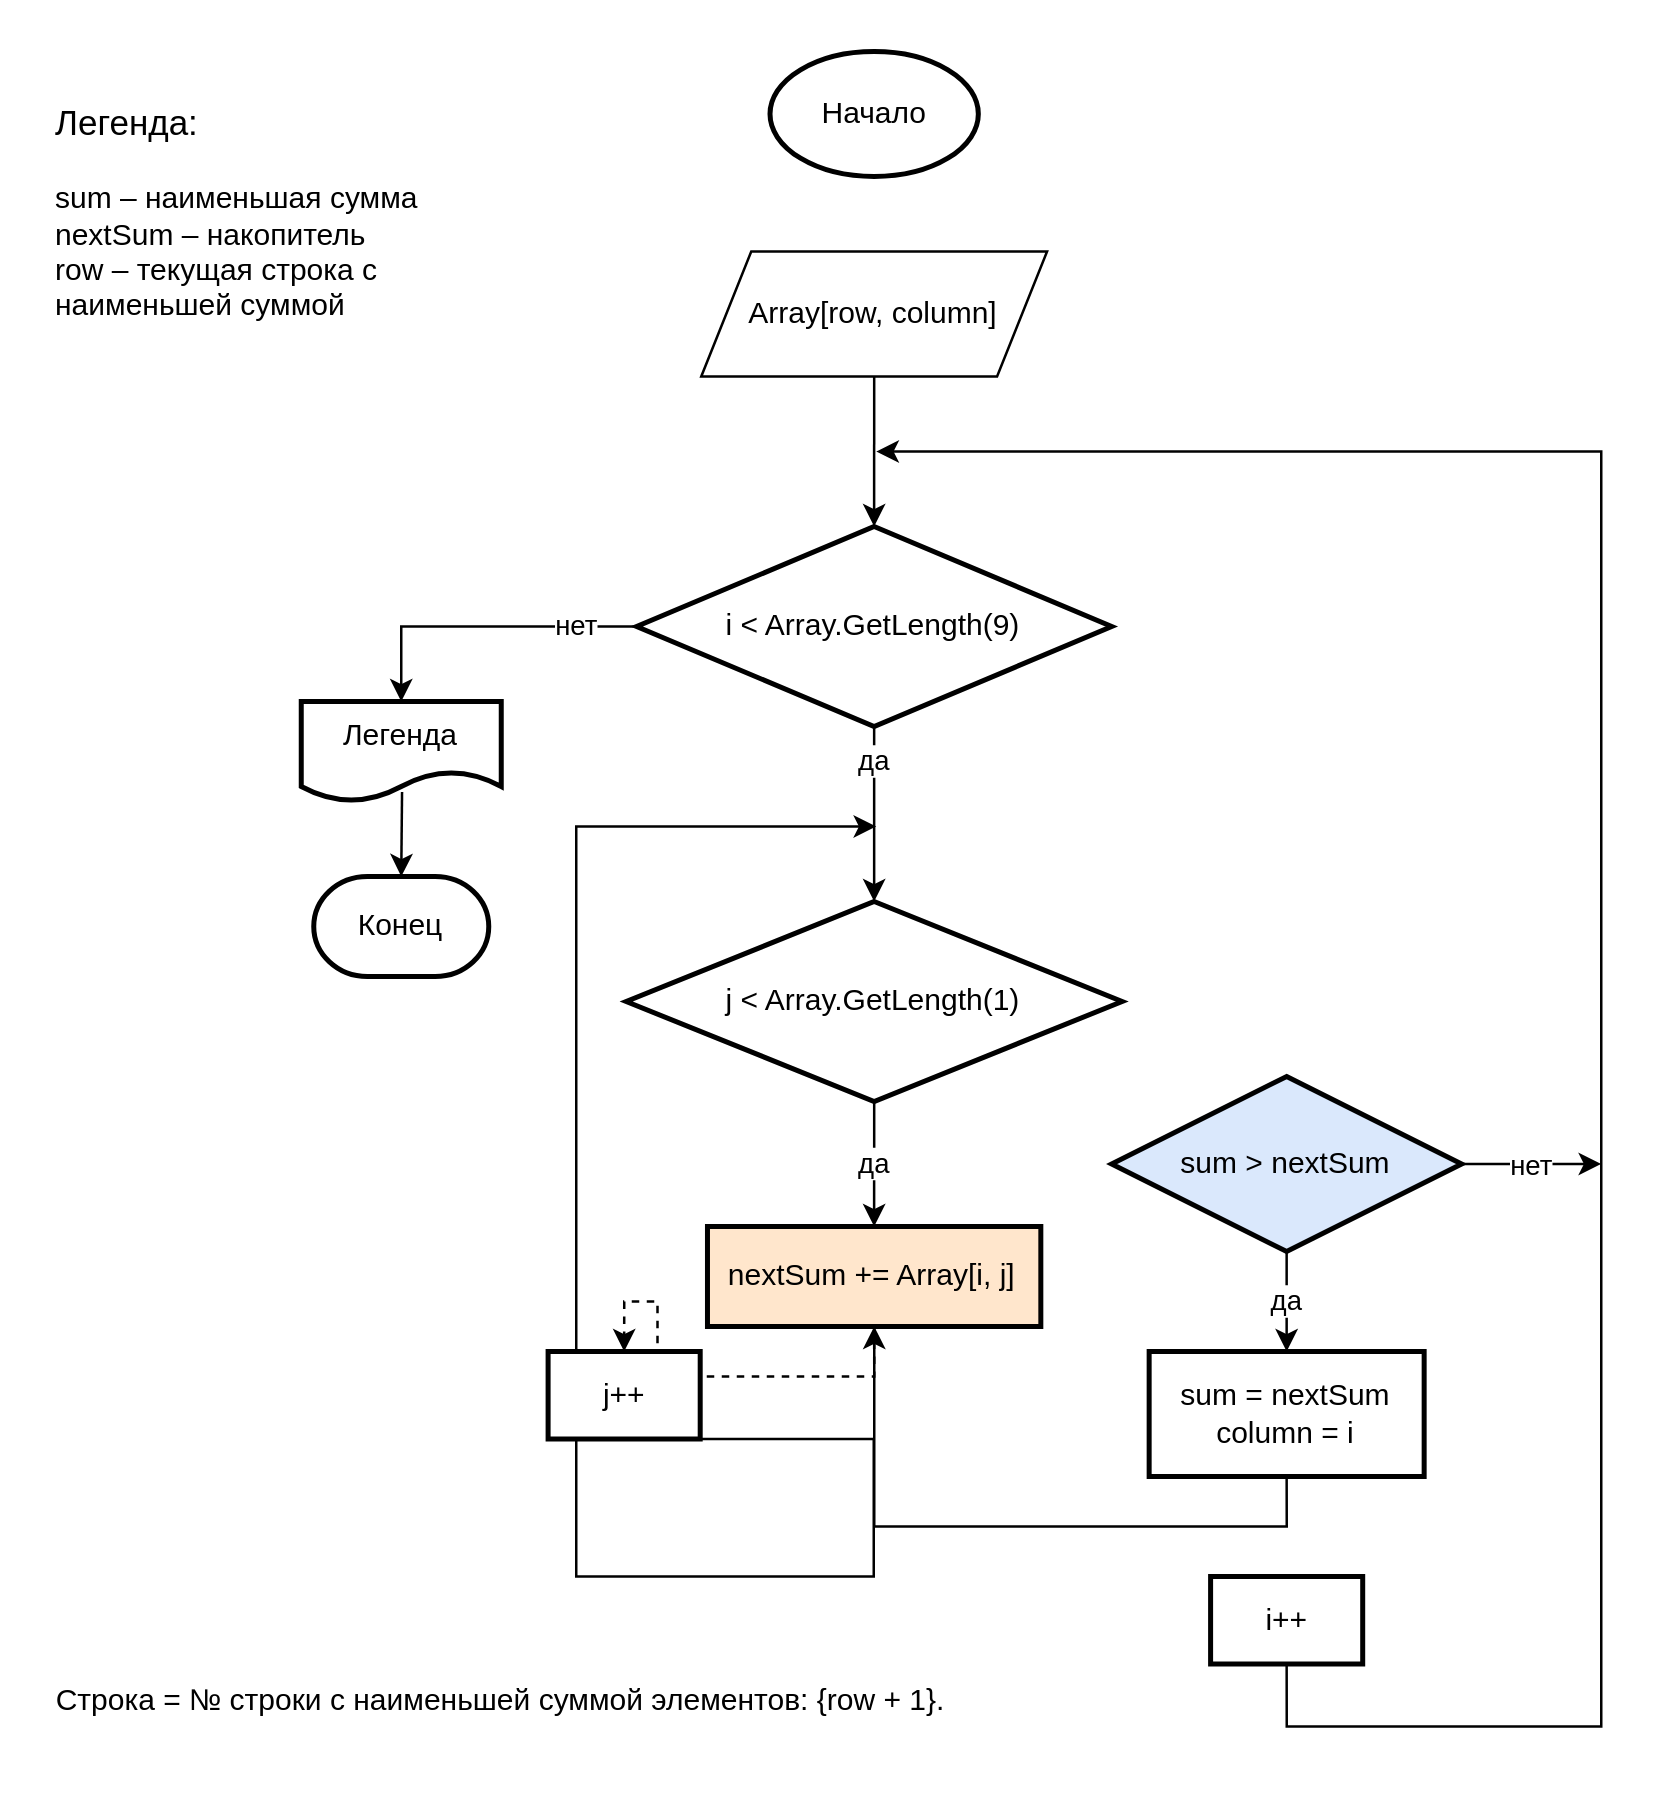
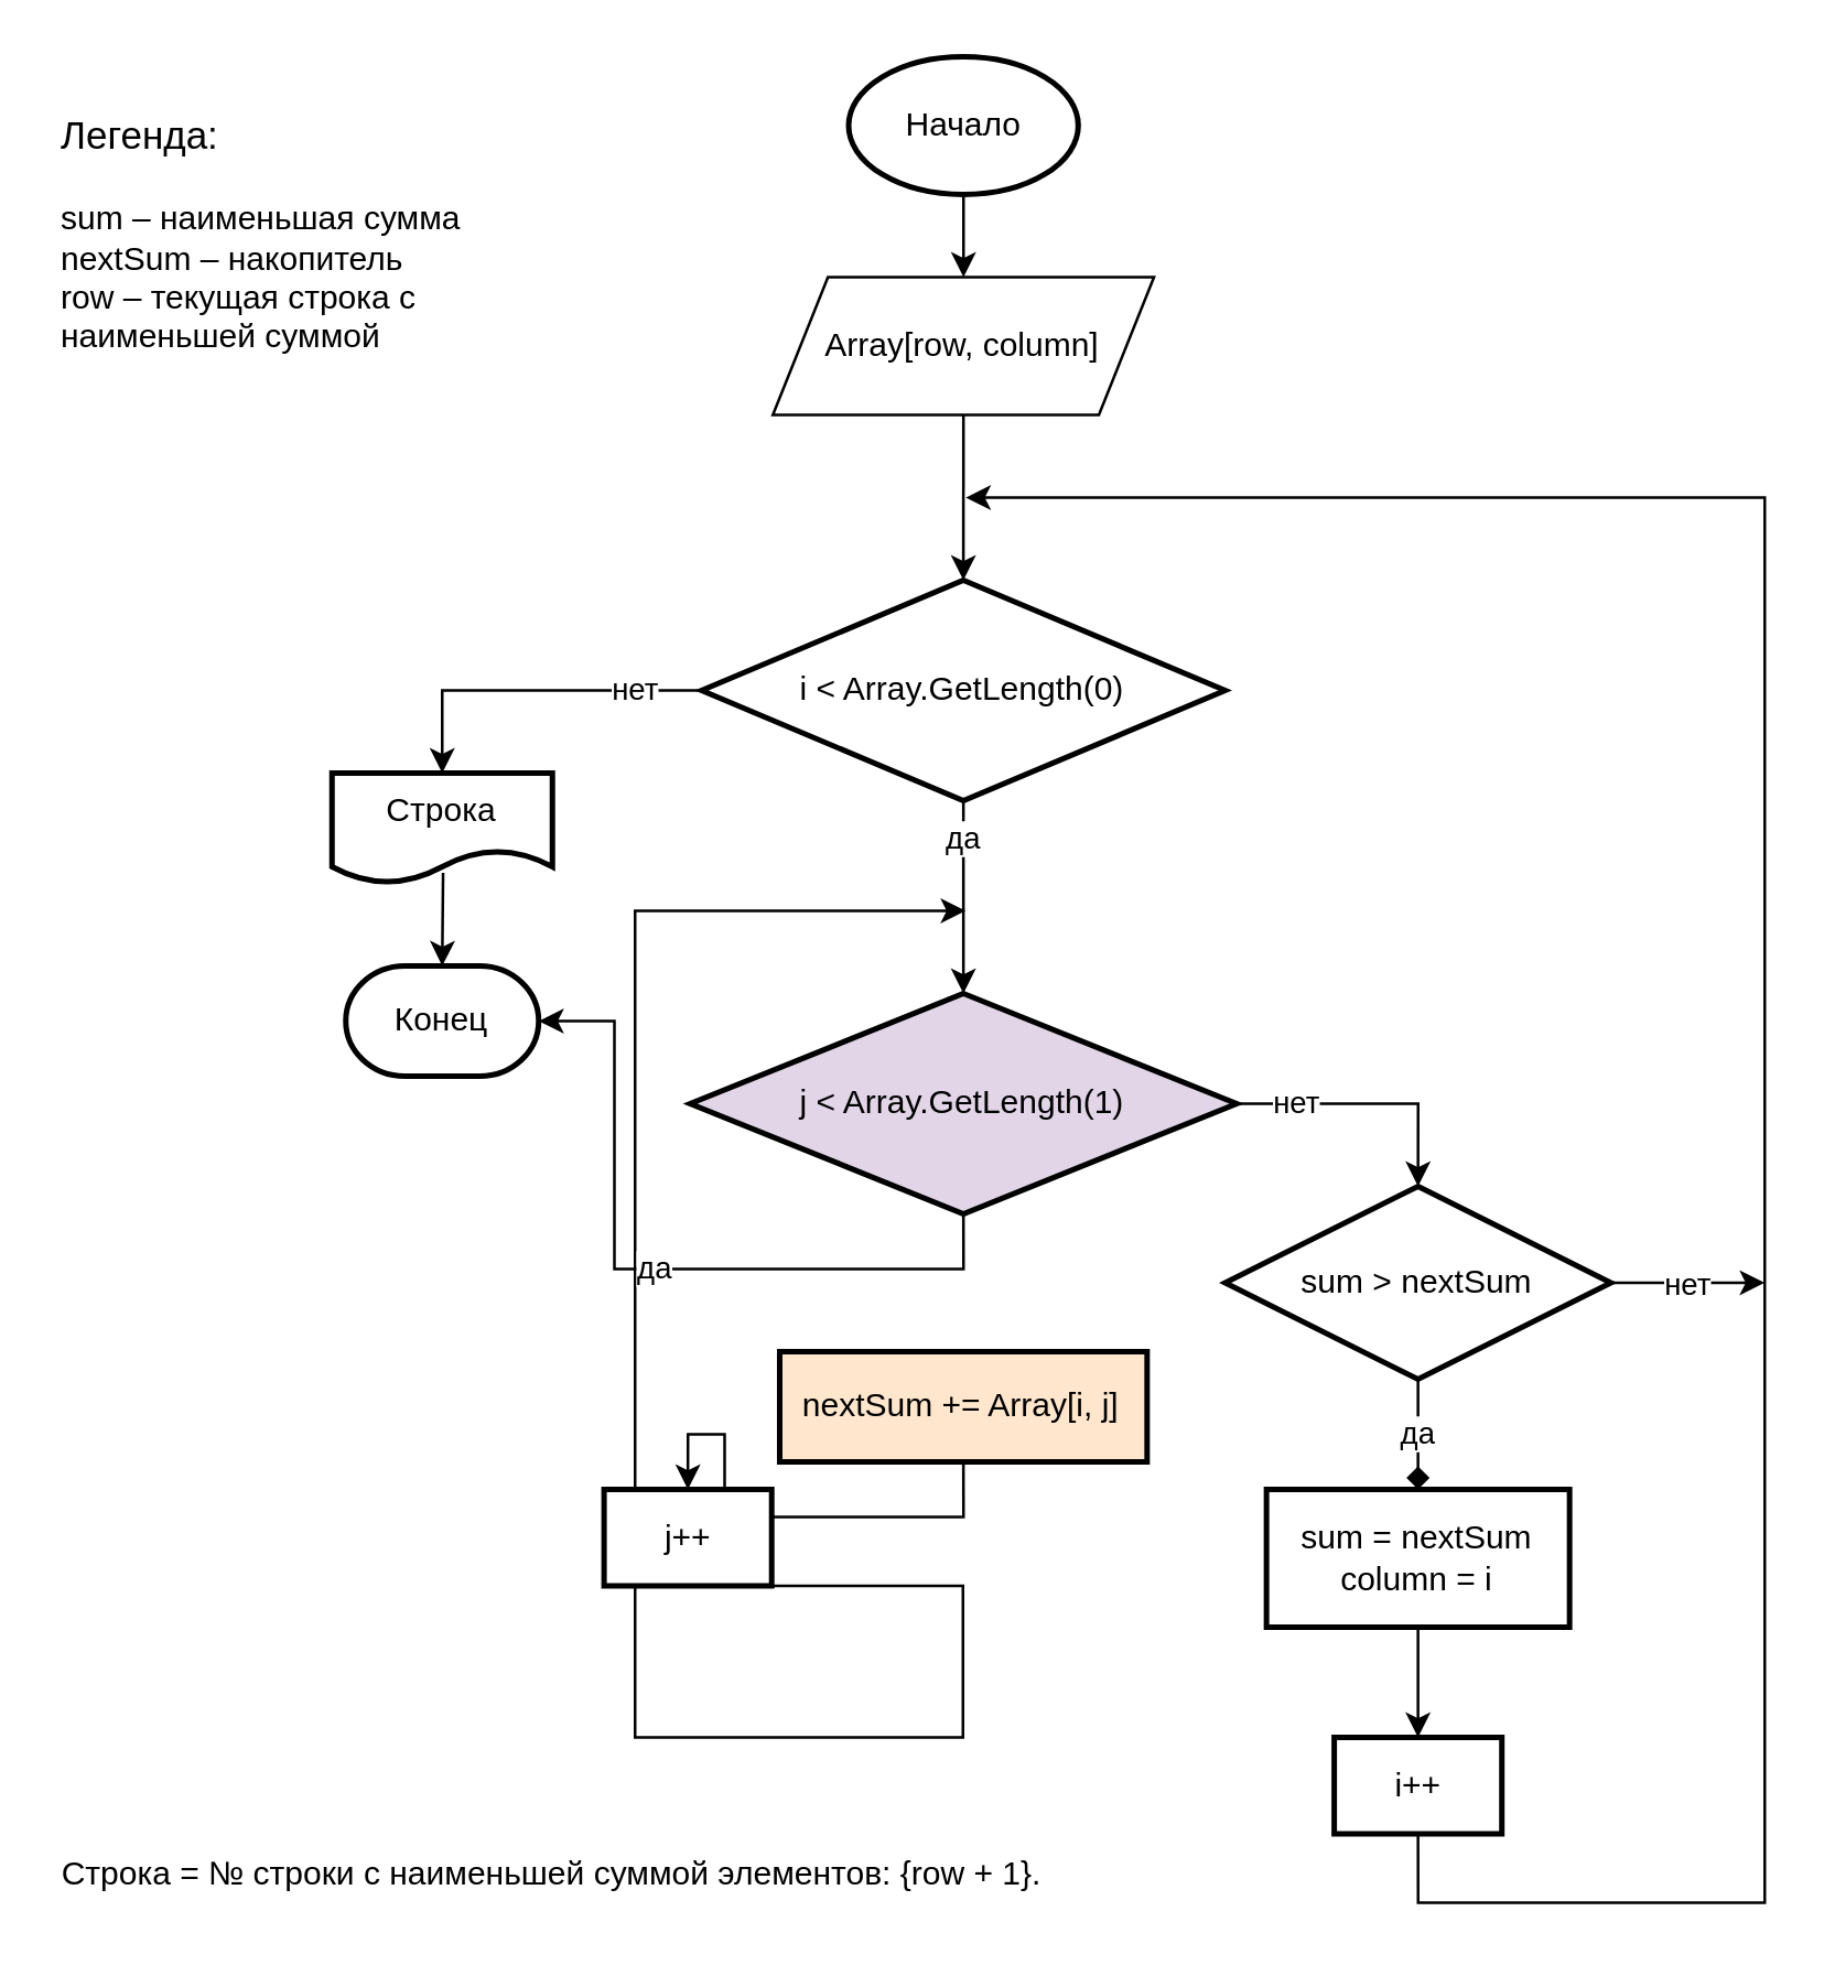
  <mxCell id="0" />
  <mxCell id="1" parent="0" />
  <mxCell id="2" value="Начало" style="strokeWidth=2;html=1;shape=mxgraph.flowchart.start_1;whiteSpace=wrap;" parent="1" vertex="1"><mxGeometry x="307.5" y="20" width="83.33" height="50" as="geometry" /></mxCell>
  <mxCell id="3" style="edgeStyle=orthogonalEdgeStyle;rounded=0;orthogonalLoop=1;jettySize=auto;html=1;exitX=0.5;exitY=1;exitDx=0;exitDy=0;entryX=0.5;entryY=0;entryDx=0;entryDy=0;" edge="1" parent="1" source="4" target="24"><mxGeometry relative="1" as="geometry" /></mxCell>
  <mxCell id="4" value="Array[row, column]" style="shape=parallelogram;perimeter=parallelogramPerimeter;whiteSpace=wrap;html=1;fixedSize=1;" vertex="1" parent="1"><mxGeometry x="280" y="100" width="138.33" height="50" as="geometry" /></mxCell>
+ <mxCell id="5" value="" style="edgeStyle=orthogonalEdgeStyle;rounded=0;orthogonalLoop=1;jettySize=auto;html=1;" edge="1" parent="1" source="2" target="4"><mxGeometry relative="1" as="geometry" /></mxCell>
  <mxCell id="6" value="Строка = № строки с наименьшей суммой элементов: {row + 1}." style="text;html=1;strokeColor=none;fillColor=none;align=center;verticalAlign=middle;whiteSpace=wrap;rounded=0;" vertex="1" parent="1"><mxGeometry x="20" y="665" width="360" height="30" as="geometry" /></mxCell>
  <mxCell id="7" style="edgeStyle=orthogonalEdgeStyle;rounded=0;orthogonalLoop=1;jettySize=auto;html=1;exitX=0.5;exitY=1;exitDx=0;exitDy=0;" edge="1" parent="1" source="26"><mxGeometry relative="1" as="geometry"><mxPoint x="350" y="180" as="targetPoint" /><mxPoint x="514" y="700" as="sourcePoint" /><Array as="points"><mxPoint x="514" y="690" /><mxPoint x="640" y="690" /><mxPoint x="640" y="180" /></Array></mxGeometry></mxCell>
- <mxCell id="8" style="edgeStyle=orthogonalEdgeStyle;rounded=0;orthogonalLoop=1;jettySize=auto;html=1;exitX=0.5;exitY=1;exitDx=0;exitDy=0;" edge="1" parent="1" source="9" target="18"><mxGeometry relative="1" as="geometry" /></mxCell>
+ <mxCell id="8" style="edgeStyle=orthogonalEdgeStyle;rounded=0;orthogonalLoop=1;jettySize=auto;html=1;exitX=0.5;exitY=1;exitDx=0;exitDy=0;entryX=0.5;entryY=0;entryDx=0;entryDy=0;" edge="1" parent="1" source="9" target="26"><mxGeometry relative="1" as="geometry" /></mxCell>
  <mxCell id="9" value="sum = nextSum&lt;br&gt;column = i" style="rounded=1;whiteSpace=wrap;html=1;absoluteArcSize=1;arcSize=0;strokeWidth=2;" vertex="1" parent="1"><mxGeometry x="459.16" y="540" width="110" height="50" as="geometry" /></mxCell>
  <mxCell id="10" style="edgeStyle=orthogonalEdgeStyle;rounded=0;orthogonalLoop=1;jettySize=auto;html=1;entryX=0.5;entryY=0;entryDx=0;entryDy=0;entryPerimeter=0;exitX=0.504;exitY=0.904;exitDx=0;exitDy=0;exitPerimeter=0;" edge="1" parent="1" source="11" target="27"><mxGeometry relative="1" as="geometry"><mxPoint x="160" y="340" as="sourcePoint" /></mxGeometry></mxCell>
- <mxCell id="11" value="Легенда" style="shape=document;whiteSpace=wrap;html=1;boundedLbl=1;strokeWidth=2;" vertex="1" parent="1"><mxGeometry x="120" y="280" width="80" height="40" as="geometry" /></mxCell>
+ <mxCell id="11" value="Строка" style="shape=document;whiteSpace=wrap;html=1;boundedLbl=1;strokeWidth=2;" vertex="1" parent="1"><mxGeometry x="120" y="280" width="80" height="40" as="geometry" /></mxCell>
  <mxCell id="12" value="&lt;font style=&quot;font-size: 14px;&quot;&gt;Легенда:&lt;/font&gt;&lt;br&gt;&lt;br&gt;sum – наименьшая сумма&lt;br&gt;nextSum – накопитель&lt;br&gt;row – текущая строка с наименьшей суммой" style="text;html=1;strokeColor=none;fillColor=none;align=left;verticalAlign=middle;whiteSpace=wrap;rounded=0;" vertex="1" parent="1"><mxGeometry x="20" y="40" width="150" height="90" as="geometry" /></mxCell>
- <mxCell id="13" value="да" style="edgeStyle=orthogonalEdgeStyle;rounded=0;orthogonalLoop=1;jettySize=auto;html=1;exitX=0.5;exitY=1;exitDx=0;exitDy=0;entryX=0.5;entryY=0;entryDx=0;entryDy=0;" edge="1" parent="1" source="15" target="9"><mxGeometry relative="1" as="geometry" /></mxCell>
+ <mxCell id="13" value="да" style="edgeStyle=orthogonalEdgeStyle;rounded=0;orthogonalLoop=1;jettySize=auto;html=1;exitX=0.5;exitY=1;exitDx=0;exitDy=0;entryX=0.5;entryY=0;entryDx=0;entryDy=0;endArrow=diamond;" edge="1" parent="1" source="15" target="9"><mxGeometry relative="1" as="geometry" /></mxCell>
  <mxCell id="14" value="нет" style="edgeStyle=orthogonalEdgeStyle;rounded=0;orthogonalLoop=1;jettySize=auto;html=1;exitX=1;exitY=0.5;exitDx=0;exitDy=0;" edge="1" parent="1" source="15"><mxGeometry relative="1" as="geometry"><mxPoint x="640" y="465" as="targetPoint" /></mxGeometry></mxCell>
- <mxCell id="15" value="sum &amp;gt; nextSum" style="rhombus;whiteSpace=wrap;html=1;strokeWidth=2;fillColor=#dae8fc;" vertex="1" parent="1"><mxGeometry x="444.16" y="430" width="140" height="70" as="geometry" /></mxCell>
+ <mxCell id="15" value="sum &amp;gt; nextSum" style="rhombus;whiteSpace=wrap;html=1;strokeWidth=2;" vertex="1" parent="1"><mxGeometry x="444.16" y="430" width="140" height="70" as="geometry" /></mxCell>
  <mxCell id="16" style="edgeStyle=orthogonalEdgeStyle;rounded=0;orthogonalLoop=1;jettySize=auto;html=1;exitX=0.5;exitY=1;exitDx=0;exitDy=0;" edge="1" parent="1" source="25"><mxGeometry relative="1" as="geometry"><mxPoint x="350" y="330" as="targetPoint" /><mxPoint x="350" y="650" as="sourcePoint" /><Array as="points"><mxPoint x="349" y="630" /><mxPoint x="230" y="630" /><mxPoint x="230" y="330" /></Array></mxGeometry></mxCell>
- <mxCell id="17" style="edgeStyle=orthogonalEdgeStyle;rounded=0;orthogonalLoop=1;jettySize=auto;html=1;exitX=0.5;exitY=1;exitDx=0;exitDy=0;entryX=0.5;entryY=0;entryDx=0;entryDy=0;dashed=1;" edge="1" parent="1" source="18" target="25"><mxGeometry relative="1" as="geometry" /></mxCell>
+ <mxCell id="17" style="edgeStyle=orthogonalEdgeStyle;rounded=0;orthogonalLoop=1;jettySize=auto;html=1;exitX=0.5;exitY=1;exitDx=0;exitDy=0;entryX=0.5;entryY=0;entryDx=0;entryDy=0;" edge="1" parent="1" source="18" target="25"><mxGeometry relative="1" as="geometry" /></mxCell>
  <mxCell id="18" value="nextSum += Array[i, j]" style="rounded=1;whiteSpace=wrap;html=1;absoluteArcSize=1;arcSize=0;strokeWidth=2;fillColor=#ffe6cc;" vertex="1" parent="1"><mxGeometry x="282.49" y="490" width="133.34" height="40" as="geometry" /></mxCell>
- <mxCell id="19" value="да" style="edgeStyle=orthogonalEdgeStyle;rounded=0;orthogonalLoop=1;jettySize=auto;html=1;exitX=0.5;exitY=1;exitDx=0;exitDy=0;entryX=0.5;entryY=0;entryDx=0;entryDy=0;" edge="1" parent="1" source="21" target="18"><mxGeometry relative="1" as="geometry" /></mxCell>
- <mxCell id="21" value="j &amp;lt; Array.GetLength(1)" style="rhombus;whiteSpace=wrap;html=1;strokeWidth=2;" vertex="1" parent="1"><mxGeometry x="250" y="360" width="198.33" height="80" as="geometry" /></mxCell>
+ <mxCell id="19" value="да" style="edgeStyle=orthogonalEdgeStyle;rounded=0;orthogonalLoop=1;jettySize=auto;html=1;exitX=0.5;exitY=1;exitDx=0;exitDy=0;" edge="1" parent="1" source="21" target="27"><mxGeometry relative="1" as="geometry" /></mxCell>
+ <mxCell id="20" value="нет" style="edgeStyle=orthogonalEdgeStyle;rounded=0;orthogonalLoop=1;jettySize=auto;html=1;exitX=1;exitY=0.5;exitDx=0;exitDy=0;entryX=0.5;entryY=0;entryDx=0;entryDy=0;" edge="1" parent="1" source="21" target="15"><mxGeometry x="-0.548" relative="1" as="geometry"><mxPoint as="offset" /></mxGeometry></mxCell>
+ <mxCell id="21" value="j &amp;lt; Array.GetLength(1)" style="rhombus;whiteSpace=wrap;html=1;strokeWidth=2;fillColor=#e1d5e7;" vertex="1" parent="1"><mxGeometry x="250" y="360" width="198.33" height="80" as="geometry" /></mxCell>
  <mxCell id="22" value="да" style="edgeStyle=orthogonalEdgeStyle;rounded=0;orthogonalLoop=1;jettySize=auto;html=1;exitX=0.5;exitY=1;exitDx=0;exitDy=0;entryX=0.5;entryY=0;entryDx=0;entryDy=0;" edge="1" parent="1" source="24" target="21"><mxGeometry x="-0.6" relative="1" as="geometry"><mxPoint as="offset" /></mxGeometry></mxCell>
  <mxCell id="23" value="нет" style="edgeStyle=orthogonalEdgeStyle;rounded=0;orthogonalLoop=1;jettySize=auto;html=1;exitX=0;exitY=0.5;exitDx=0;exitDy=0;entryX=0.5;entryY=0;entryDx=0;entryDy=0;" edge="1" parent="1" source="24" target="11"><mxGeometry x="-0.611" relative="1" as="geometry"><mxPoint as="offset" /></mxGeometry></mxCell>
- <mxCell id="24" value="i &amp;lt; Array.GetLength(9)" style="rhombus;whiteSpace=wrap;html=1;strokeWidth=2;" vertex="1" parent="1"><mxGeometry x="254.16" y="210" width="190" height="80" as="geometry" /></mxCell>
+ <mxCell id="24" value="i &amp;lt; Array.GetLength(0)" style="rhombus;whiteSpace=wrap;html=1;strokeWidth=2;" vertex="1" parent="1"><mxGeometry x="254.16" y="210" width="190" height="80" as="geometry" /></mxCell>
  <mxCell id="25" value="j++" style="rounded=1;whiteSpace=wrap;html=1;absoluteArcSize=1;arcSize=0;strokeWidth=2;" vertex="1" parent="1"><mxGeometry x="218.74" y="540" width="60.84" height="35" as="geometry" /></mxCell>
- <mxCell id="26" value="i++" style="whiteSpace=wrap;html=1;absoluteArcSize=1;arcSize=0;strokeWidth=2;rounded=0;" vertex="1" parent="1"><mxGeometry x="483.74" y="630" width="60.84" height="35" as="geometry" /></mxCell>
+ <mxCell id="26" value="i++" style="rounded=1;whiteSpace=wrap;html=1;absoluteArcSize=1;arcSize=0;strokeWidth=2;" vertex="1" parent="1"><mxGeometry x="483.74" y="630" width="60.84" height="35" as="geometry" /></mxCell>
  <mxCell id="27" value="Конец" style="strokeWidth=2;html=1;shape=mxgraph.flowchart.terminator;whiteSpace=wrap;" vertex="1" parent="1"><mxGeometry x="125" y="350" width="70" height="40" as="geometry" /></mxCell>
